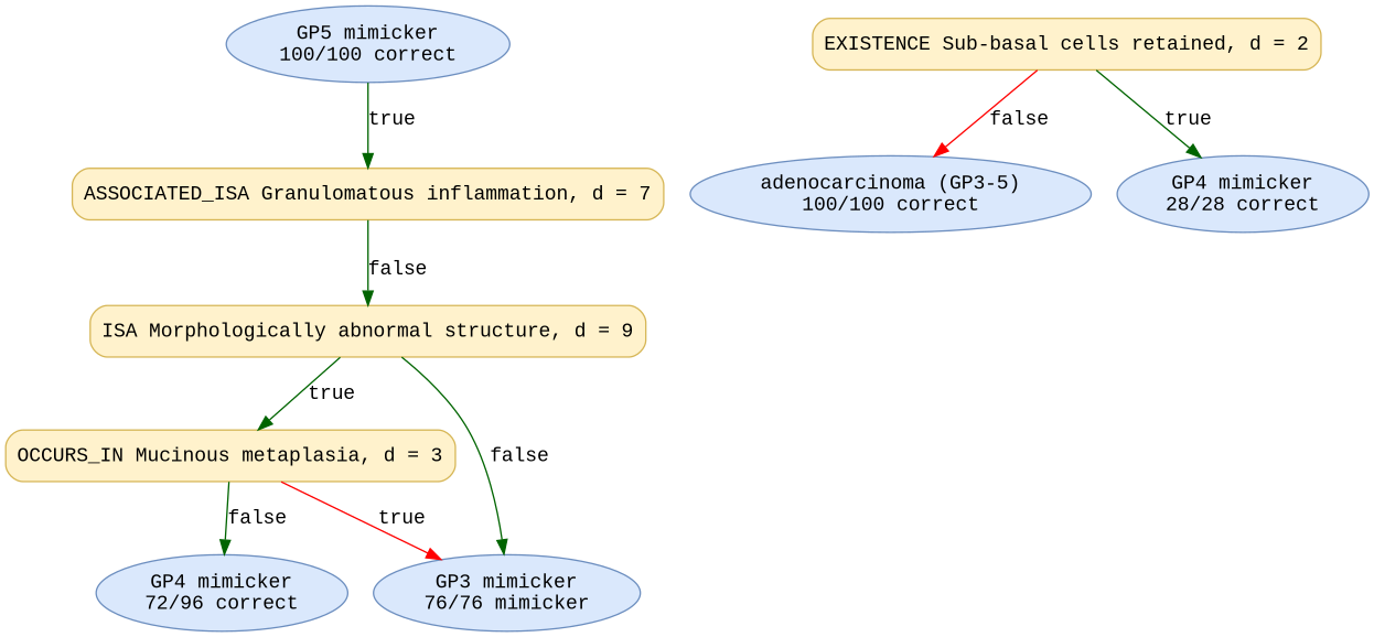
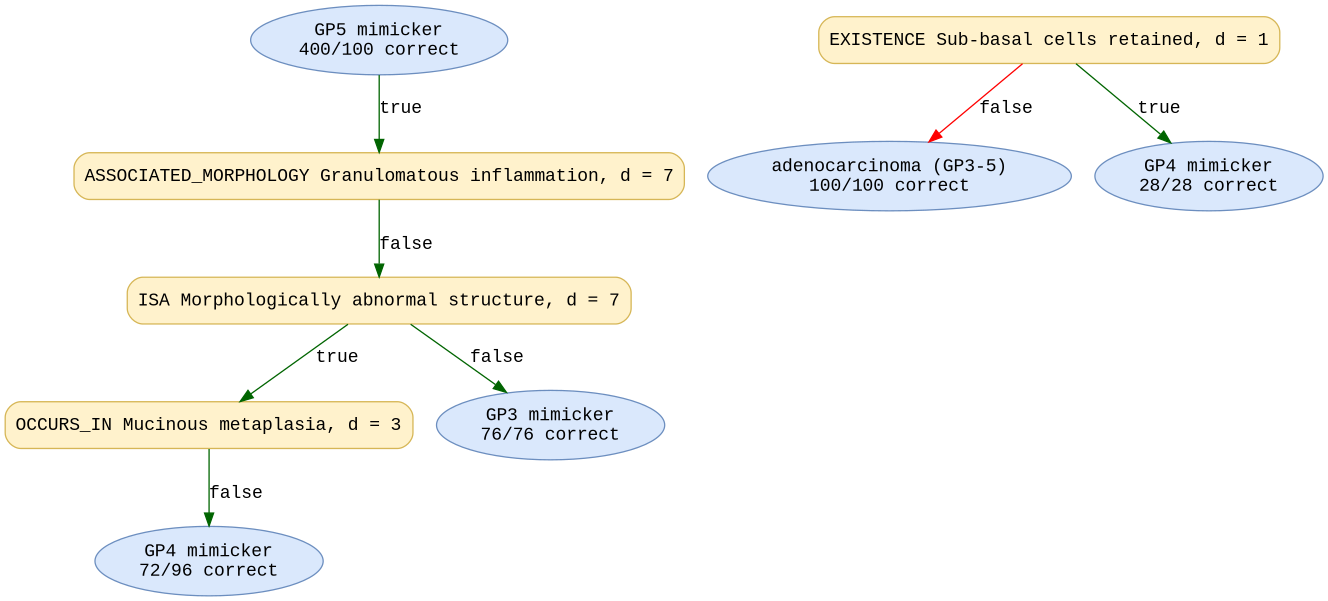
  digraph {
    fontname="Liberation Mono"
    node [color="#6C8EBF" fillcolor="#DAE8FC" fontname="Liberation Mono" shape=ellipse style="rounded,filled"]
    edge [color=darkgreen fontname="Liberation Mono"]
-   n1 [color="#D6B656" fillcolor="#FFF2CC" label="ASSOCIATED_ISA Granulomatous inflammation, d = 7" shape=box]
-   n2 [color="#D6B656" fillcolor="#FFF2CC" label="ISA Morphologically abnormal structure, d = 9" shape=box]
+   n1 [color="#D6B656" fillcolor="#FFF2CC" label="ASSOCIATED_MORPHOLOGY Granulomatous inflammation, d = 7" shape=box]
+   n2 [color="#D6B656" fillcolor="#FFF2CC" label="ISA Morphologically abnormal structure, d = 7" shape=box]
    n3 [color="#D6B656" fillcolor="#FFF2CC" label="OCCURS_IN Mucinous metaplasia, d = 3" shape=box]
-   n4 [label=<GP3 mimicker<br/>76/76 mimicker>]
-   n5 [label=<GP5 mimicker<br/>100/100 correct>]
-   n6 [color="#D6B656" fillcolor="#FFF2CC" label="EXISTENCE Sub-basal cells retained, d = 2" shape=box]
+   n4 [label=<GP3 mimicker<br/>76/76 correct>]
+   n5 [label=<GP5 mimicker<br/>400/100 correct>]
+   n6 [color="#D6B656" fillcolor="#FFF2CC" label="EXISTENCE Sub-basal cells retained, d = 1" shape=box]
    n7 [label=<adenocarcinoma (GP3-5)<br/>100/100 correct>]
    n8 [label=<GP4 mimicker<br/>28/28 correct>]
    n9 [label=<GP4 mimicker<br/>72/96 correct>]
    n1 -> n2 [label=false]
    n2 -> n3 [label=true]
    n2 -> n4 [label=false]
-   n3 -> n4 [color=red label=true]
    n3 -> n9 [label=false]
    n5 -> n1 [label=true]
    n6 -> n7 [color=red label=false]
    n6 -> n8 [label=true]
  }
